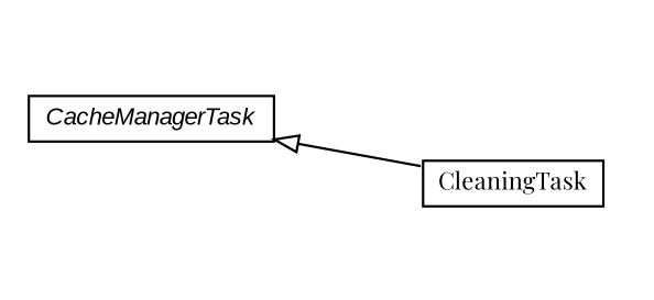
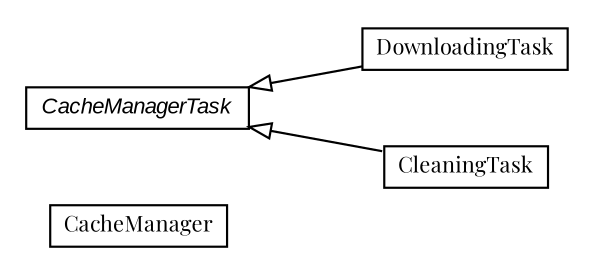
  digraph {
    fontname="Playfair Display"
    nodesep=0.25
    rankdir=LR
    ranksep=0.5
    node [fontcolor=black fontname="Playfair Display" fontsize=10.0 shape=plaintext]
    edge [arrowtail=empty dir=back fontname="Playfair Display" fontsize=10 headport=p labelfontname=arial labelfontsize=10 tailport=p]
+   n1 [label=<<table title="org.osmdroid.tileprovider.cachemanager.CacheManager" border="0" cellborder="1" cellspacing="0" cellpadding="2" port="p" href="./CacheManager.html"> 		<tr><td><table border="0" cellspacing="0" cellpadding="1"> <tr><td align="center" balign="center"> CacheManager </td></tr> 		</table></td></tr> 		</table>>]
    n2 [label=<<table title="org.osmdroid.tileprovider.cachemanager.CacheManager.CacheManagerTask" border="0" cellborder="1" cellspacing="0" cellpadding="2" port="p" href="./CacheManager.CacheManagerTask.html"> 		<tr><td><table border="0" cellspacing="0" cellpadding="1"> <tr><td align="center" balign="center"><font face="arial italic"> CacheManagerTask </font></td></tr> 		</table></td></tr> 		</table>>]
+   n3 [label=<<table title="org.osmdroid.tileprovider.cachemanager.CacheManager.DownloadingTask" border="0" cellborder="1" cellspacing="0" cellpadding="2" port="p" href="./CacheManager.DownloadingTask.html"> 		<tr><td><table border="0" cellspacing="0" cellpadding="1"> <tr><td align="center" balign="center"> DownloadingTask </td></tr> 		</table></td></tr> 		</table>>]
    n4 [label=<<table title="org.osmdroid.tileprovider.cachemanager.CacheManager.CleaningTask" border="0" cellborder="1" cellspacing="0" cellpadding="2" port="p" href="./CacheManager.CleaningTask.html"> 		<tr><td><table border="0" cellspacing="0" cellpadding="1"> <tr><td align="center" balign="center"> CleaningTask </td></tr> 		</table></td></tr> 		</table>>]
+   n2 -> n3
    n2 -> n4
  }
